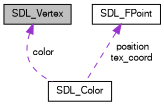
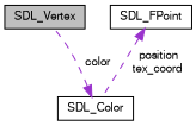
  digraph {
    node [color=black fillcolor=white fontname=FreeSans fontsize=10 shape=record style=filled]
    edge [color=darkorchid3 dir=back fontname=FreeSans fontsize=10 labelfontname=FreeSans labelfontsize=10 style=dashed]
    n1 [fillcolor=grey75 fontcolor=black height=0.2 label=SDL_Vertex width=0.4]
    n2 [height=0.2 label=SDL_FPoint width=0.4]
    n3 [height=0.2 label=SDL_Color width=0.4]
    n2 -> n3 [label=" position\ntex_coord"]
-   n1 -> n3 [label=" color"]
+   n3 -> n1 [label=" color"]
  }
